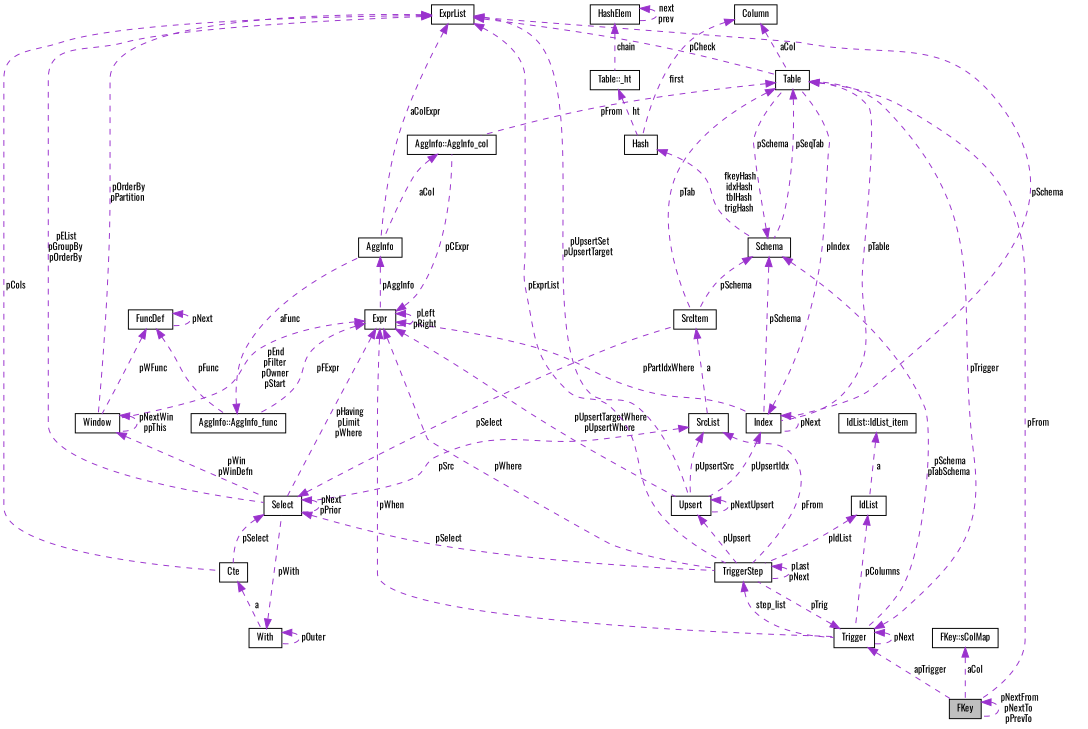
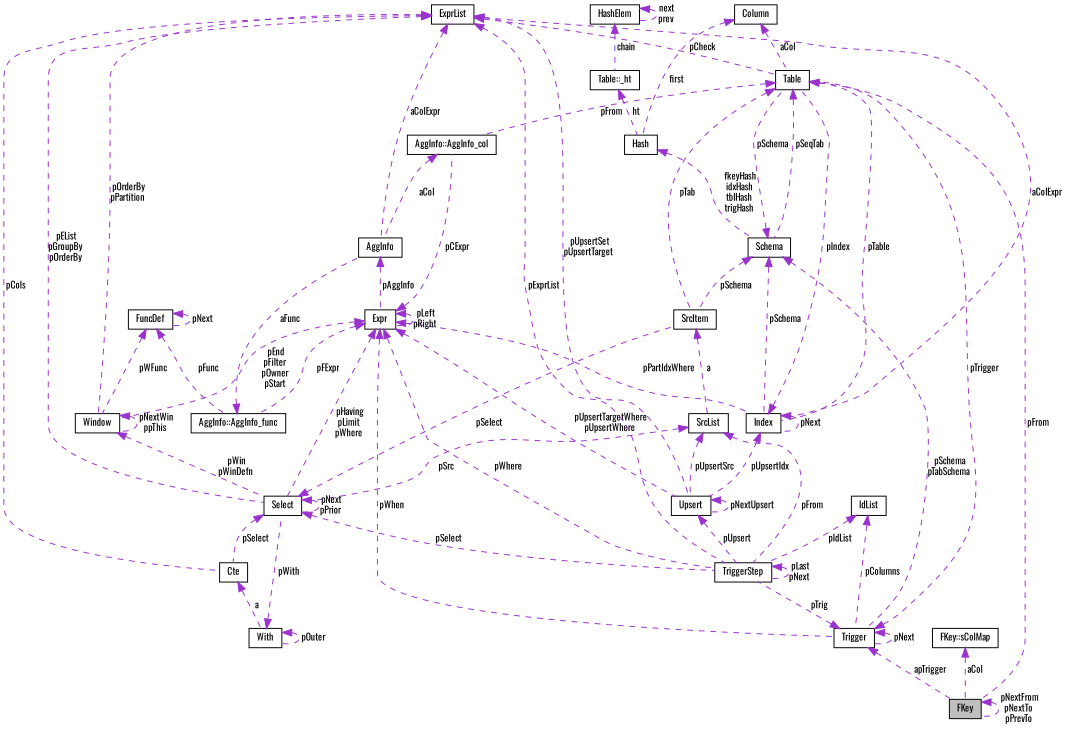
  digraph {
    fontname=Oswald
    node [color=black fillcolor=white fontname=Oswald fontsize=10 shape=record style=filled]
    edge [color=darkorchid3 dir=back fontname=Oswald fontsize=10 labelfontname=Helvetica labelfontsize=10 style=dashed]
    n1 [fillcolor=grey75 fontcolor=black height=0.2 label=FKey width=0.4]
    n2 [height=0.2 label=Table width=0.4]
    n3 [height=0.2 label=Index width=0.4]
    n4 [height=0.2 label=Schema width=0.4]
    n5 [height=0.2 label="AggInfo::AggInfo_col" width=0.4]
    n6 [height=0.2 label=SrcItem width=0.4]
    n7 [height=0.2 label=Upsert width=0.4]
    n8 [height=0.2 label=Trigger width=0.4]
    n9 [height=0.2 label=AggInfo width=0.4]
    n10 [height=0.2 label=SrcList width=0.4]
    n11 [height=0.2 label=Column width=0.4]
    n12 [height=0.2 label=Hash width=0.4]
    n13 [height=0.2 label=TriggerStep width=0.4]
    n14 [height=0.2 label=HashElem width=0.4]
    n15 [height=0.2 label="Table::_ht" width=0.4]
    n16 [height=0.2 label=Expr width=0.4]
    n17 [height=0.2 label="AggInfo::AggInfo_func" width=0.4]
    n18 [height=0.2 label=Select width=0.4]
    n19 [height=0.2 label=Window width=0.4]
    n20 [height=0.2 label=Cte width=0.4]
    n21 [height=0.2 label=ExprList width=0.4]
    n22 [height=0.2 label=With width=0.4]
    n23 [height=0.2 label=FuncDef width=0.4]
    n24 [height=0.2 label=IdList width=0.4]
-   n25 [height=0.2 label="IdList::IdList_item" width=0.4]
    n26 [height=0.2 label="FKey::sColMap" width=0.4]
    n1 -> n1 [label=" pNextFrom\npNextTo\npPrevTo"]
    n2 -> n1 [label=" pFrom"]
    n2 -> n3 [label=" pTable"]
    n2 -> n4 [label=" pSeqTab"]
    n2 -> n5 [label=" pFrom"]
    n2 -> n6 [label=" pTab"]
    n3 -> n2 [label=" pIndex"]
    n3 -> n3 [label=" pNext"]
    n3 -> n7 [label=" pUpsertIdx"]
    n4 -> n2 [label=" pSchema"]
    n4 -> n3 [label=" pSchema"]
    n4 -> n6 [label=" pSchema"]
    n4 -> n8 [label=" pSchema\npTabSchema"]
    n5 -> n9 [label=" aCol"]
    n6 -> n10 [label=" a"]
    n7 -> n7 [label=" pNextUpsert"]
    n7 -> n13 [label=" pUpsert"]
    n8 -> n1 [label=" apTrigger"]
    n8 -> n2 [label=" pTrigger"]
    n8 -> n8 [label=" pNext"]
    n8 -> n13 [label=" pTrig"]
    n9 -> n16 [label=" pAggInfo"]
    n10 -> n7 [label=" pUpsertSrc"]
    n10 -> n13 [label=" pFrom"]
    n10 -> n18 [label=" pSrc"]
    n11 -> n2 [label=" aCol"]
    n11 -> n12 [label=" first"]
    n12 -> n4 [label=" fkeyHash\nidxHash\ntblHash\ntrigHash"]
-   n13 -> n8 [label=" step_list"]
    n13 -> n13 [label=" pLast\npNext"]
    n14 -> n14 [label=" next\nprev"]
    n14 -> n15 [label=" chain"]
    n15 -> n12 [label=" ht"]
    n16 -> n3 [label=" pPartIdxWhere"]
    n16 -> n5 [label=" pCExpr"]
    n16 -> n7 [label=" pUpsertTargetWhere\npUpsertWhere"]
    n16 -> n8 [label=" pWhen"]
    n16 -> n13 [label=" pWhere"]
    n16 -> n16 [label=" pLeft\npRight"]
    n16 -> n17 [label=" pFExpr"]
    n16 -> n18 [label=" pHaving\npLimit\npWhere"]
    n16 -> n19 [label=" pEnd\npFilter\npOwner\npStart"]
    n17 -> n9 [label=" aFunc"]
    n18 -> n6 [label=" pSelect"]
    n18 -> n13 [label=" pSelect"]
    n18 -> n18 [label=" pNext\npPrior"]
    n18 -> n20 [label=" pSelect"]
    n19 -> n18 [label=" pWin\npWinDefn"]
    n19 -> n19 [label=" pNextWin\nppThis"]
    n20 -> n22 [label=" a"]
    n21 -> n2 [label=" pCheck"]
-   n21 -> n3 [label=" pSchema"]
+   n21 -> n3 [label=" aColExpr"]
    n21 -> n7 [label=" pUpsertSet\npUpsertTarget"]
    n21 -> n9 [label=" aColExpr"]
    n21 -> n13 [label=" pExprList"]
    n21 -> n18 [label=" pEList\npGroupBy\npOrderBy"]
    n21 -> n19 [label=" pOrderBy\npPartition"]
    n21 -> n20 [label=" pCols"]
    n22 -> n18 [label=" pWith"]
    n22 -> n22 [label=" pOuter"]
    n23 -> n17 [label=" pFunc"]
    n23 -> n19 [label=" pWFunc"]
    n23 -> n23 [label=" pNext"]
    n24 -> n8 [label=" pColumns"]
    n24 -> n13 [label=" pIdList"]
-   n25 -> n24 [label=" a"]
    n26 -> n1 [label=" aCol"]
  }
